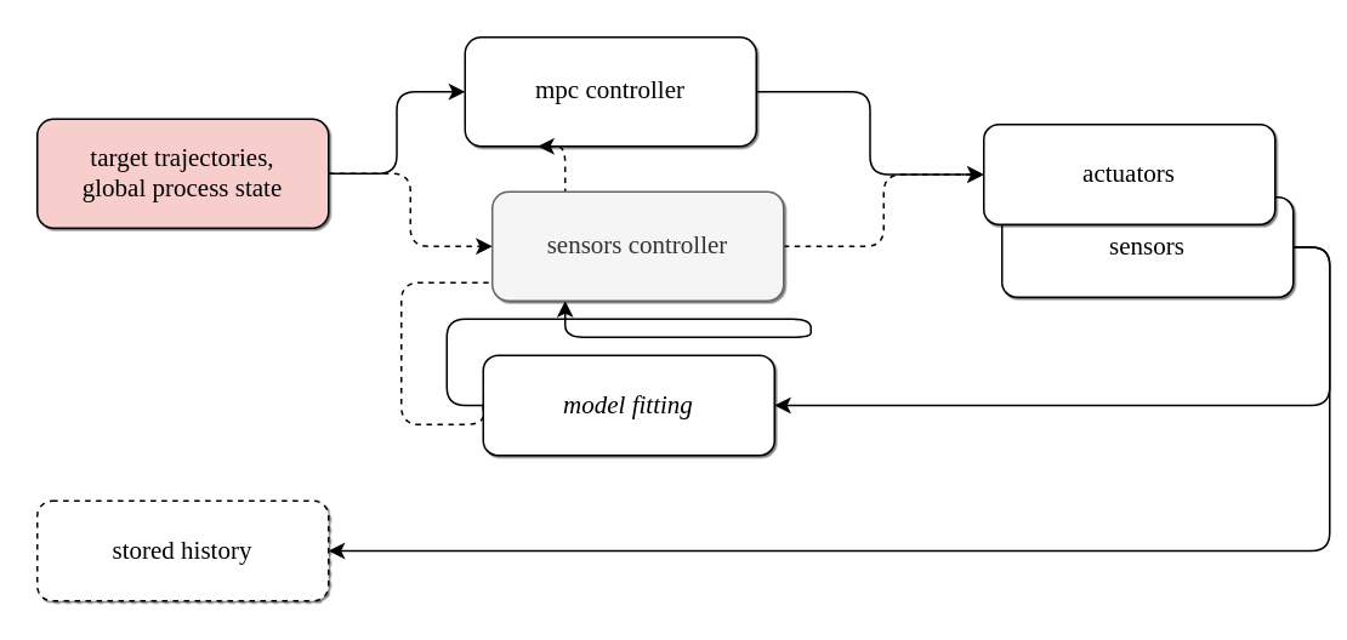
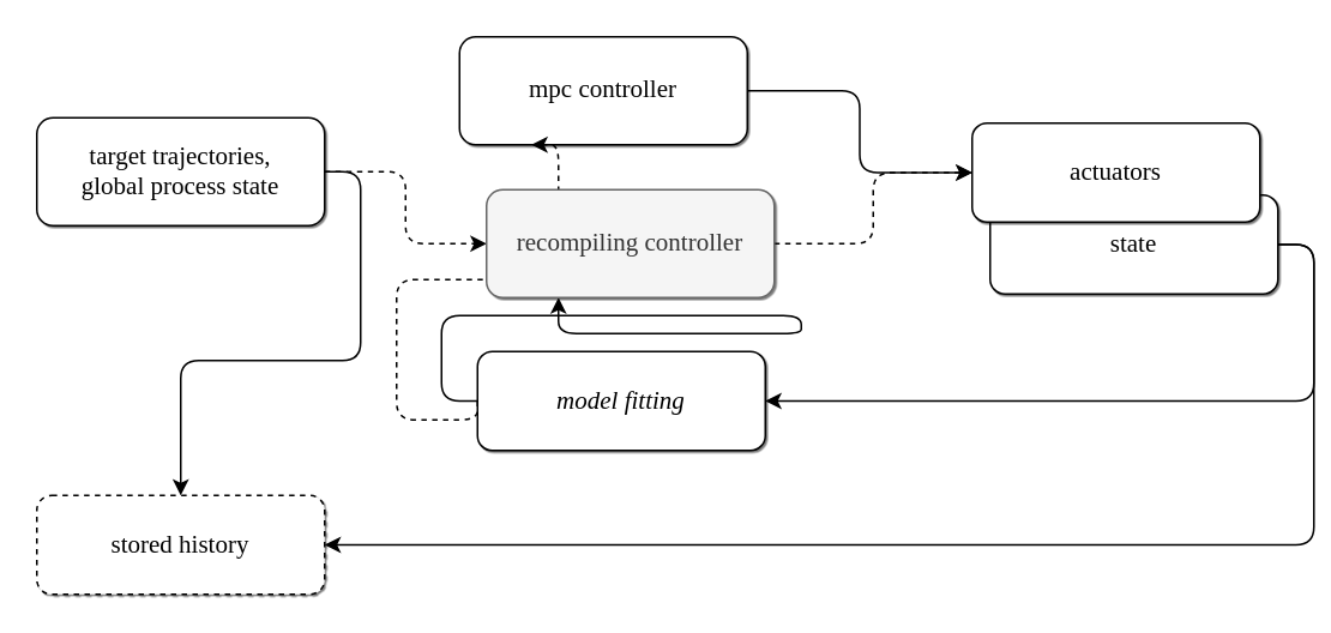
  <mxCell id="0" />
  <mxCell id="1" parent="0" />
  <mxCell id="2" style="edgeStyle=orthogonalEdgeStyle;rounded=1;orthogonalLoop=1;jettySize=auto;html=1;exitX=1;exitY=0.5;exitDx=0;exitDy=0;entryX=1;entryY=0.5;entryDx=0;entryDy=0;curved=0;" edge="1" parent="1" source="4" target="10"><mxGeometry relative="1" as="geometry" /></mxCell>
  <mxCell id="3" style="edgeStyle=orthogonalEdgeStyle;rounded=1;orthogonalLoop=1;jettySize=auto;html=1;exitX=1;exitY=0.5;exitDx=0;exitDy=0;entryX=1;entryY=0.5;entryDx=0;entryDy=0;curved=0;" edge="1" parent="1" source="4" target="16"><mxGeometry relative="1" as="geometry" /></mxCell>
- <mxCell id="4" value="sensors" style="rounded=1;whiteSpace=wrap;html=1;shadow=1;glass=0;strokeColor=default;align=center;verticalAlign=middle;shadowOffsetX=1;shadowOffsetY=1;shadowBlur=0;shadowOpacity=50;fontFamily=Times New Roman;fontSize=14;fontColor=default;fillColor=default;" vertex="1" parent="1"><mxGeometry x="550" y="108" width="160" height="55" as="geometry" /></mxCell>
+ <mxCell id="4" value="state" style="rounded=1;whiteSpace=wrap;html=1;shadow=1;glass=0;strokeColor=default;align=center;verticalAlign=middle;shadowOffsetX=1;shadowOffsetY=1;shadowBlur=0;shadowOpacity=50;fontFamily=Times New Roman;fontSize=14;fontColor=default;fillColor=default;" vertex="1" parent="1"><mxGeometry x="550" y="108" width="160" height="55" as="geometry" /></mxCell>
  <mxCell id="5" style="edgeStyle=orthogonalEdgeStyle;rounded=1;orthogonalLoop=1;jettySize=auto;html=1;exitX=1;exitY=0.5;exitDx=0;exitDy=0;entryX=0;entryY=0.5;entryDx=0;entryDy=0;curved=0;" edge="1" parent="1" source="6" target="7"><mxGeometry relative="1" as="geometry" /></mxCell>
  <mxCell id="6" value="mpc controller" style="rounded=1;whiteSpace=wrap;html=1;shadow=1;glass=0;shadowOpacity=50;shadowBlur=0;shadowOffsetX=1;shadowOffsetY=1;fontFamily=Times New Roman;fontSize=14;" parent="1" vertex="1"><mxGeometry x="255" y="20" width="160" height="60" as="geometry" /></mxCell>
  <mxCell id="7" value="actuators" style="rounded=1;whiteSpace=wrap;html=1;shadow=1;glass=0;strokeColor=default;align=center;verticalAlign=middle;shadowOffsetX=1;shadowOffsetY=1;shadowBlur=0;shadowOpacity=50;fontFamily=Times New Roman;fontSize=14;fontColor=default;fillColor=default;" vertex="1" parent="1"><mxGeometry x="540" y="68" width="160" height="55" as="geometry" /></mxCell>
  <mxCell id="8" style="edgeStyle=orthogonalEdgeStyle;rounded=1;orthogonalLoop=1;jettySize=auto;html=1;exitX=0;exitY=0.5;exitDx=0;exitDy=0;entryX=0.25;entryY=1;entryDx=0;entryDy=0;curved=0;" edge="1" parent="1" source="10" target="15"><mxGeometry relative="1" as="geometry" /></mxCell>
  <mxCell id="9" style="edgeStyle=orthogonalEdgeStyle;rounded=1;orthogonalLoop=1;jettySize=auto;html=1;exitX=0;exitY=0.5;exitDx=0;exitDy=0;entryX=0.25;entryY=1;entryDx=0;entryDy=0;curved=0;dashed=1;" edge="1" parent="1" source="10" target="6"><mxGeometry relative="1" as="geometry"><Array as="points"><mxPoint x="220" y="233" /><mxPoint x="220" y="155" /><mxPoint x="310" y="155" /></Array></mxGeometry></mxCell>
  <mxCell id="10" value="model fitting" style="rounded=1;whiteSpace=wrap;html=1;shadow=1;glass=0;strokeColor=default;align=center;verticalAlign=middle;shadowOffsetX=1;shadowOffsetY=1;shadowBlur=0;shadowOpacity=50;fontFamily=Times New Roman;fontSize=14;fontColor=default;fillColor=default;fontStyle=2" vertex="1" parent="1"><mxGeometry x="265" y="195" width="160" height="55" as="geometry" /></mxCell>
- <mxCell id="11" style="edgeStyle=orthogonalEdgeStyle;rounded=1;orthogonalLoop=1;jettySize=auto;html=1;exitX=1;exitY=0.5;exitDx=0;exitDy=0;curved=0;" edge="1" parent="1" source="13" target="6"><mxGeometry relative="1" as="geometry" /></mxCell>
+ <mxCell id="11" style="edgeStyle=orthogonalEdgeStyle;rounded=1;orthogonalLoop=1;jettySize=auto;html=1;exitX=1;exitY=0.5;exitDx=0;exitDy=0;curved=0;" edge="1" parent="1" source="13" target="16"><mxGeometry relative="1" as="geometry" /></mxCell>
  <mxCell id="12" style="edgeStyle=orthogonalEdgeStyle;rounded=1;orthogonalLoop=1;jettySize=auto;html=1;exitX=1;exitY=0.5;exitDx=0;exitDy=0;entryX=0;entryY=0.5;entryDx=0;entryDy=0;curved=0;dashed=1;" edge="1" parent="1" source="13" target="15"><mxGeometry relative="1" as="geometry" /></mxCell>
- <mxCell id="13" value="target trajectories,&lt;div style=&quot;font-size: 14px;&quot;&gt;global process state&lt;/div&gt;" style="rounded=1;whiteSpace=wrap;html=1;shadow=1;glass=0;shadowOpacity=50;shadowBlur=0;shadowOffsetX=1;shadowOffsetY=1;fontFamily=Times New Roman;fontSize=14;fillColor=#f8cecc;" vertex="1" parent="1"><mxGeometry x="20" y="65" width="160" height="60" as="geometry" /></mxCell>
+ <mxCell id="13" value="target trajectories,&lt;div style=&quot;font-size: 14px;&quot;&gt;global process state&lt;/div&gt;" style="rounded=1;whiteSpace=wrap;html=1;shadow=1;glass=0;shadowOpacity=50;shadowBlur=0;shadowOffsetX=1;shadowOffsetY=1;fontFamily=Times New Roman;fontSize=14;" vertex="1" parent="1"><mxGeometry x="20" y="65" width="160" height="60" as="geometry" /></mxCell>
  <mxCell id="14" style="edgeStyle=orthogonalEdgeStyle;rounded=1;orthogonalLoop=1;jettySize=auto;html=1;exitX=1;exitY=0.5;exitDx=0;exitDy=0;entryX=0;entryY=0.5;entryDx=0;entryDy=0;curved=0;dashed=1;" edge="1" parent="1" source="15" target="7"><mxGeometry relative="1" as="geometry" /></mxCell>
- <mxCell id="15" value="sensors controller" style="rounded=1;whiteSpace=wrap;html=1;shadow=1;glass=0;shadowOpacity=50;shadowBlur=0;shadowOffsetX=1;shadowOffsetY=1;fontFamily=Times New Roman;fontSize=14;fillColor=#f5f5f5;fontColor=#333333;strokeColor=#666666;" vertex="1" parent="1"><mxGeometry x="270" y="105" width="160" height="60" as="geometry" /></mxCell>
+ <mxCell id="15" value="recompiling controller" style="rounded=1;whiteSpace=wrap;html=1;shadow=1;glass=0;shadowOpacity=50;shadowBlur=0;shadowOffsetX=1;shadowOffsetY=1;fontFamily=Times New Roman;fontSize=14;fillColor=#f5f5f5;fontColor=#333333;strokeColor=#666666;" vertex="1" parent="1"><mxGeometry x="270" y="105" width="160" height="60" as="geometry" /></mxCell>
  <mxCell id="16" value="stored history" style="rounded=1;whiteSpace=wrap;html=1;shadow=1;glass=0;strokeColor=default;align=center;verticalAlign=middle;shadowOffsetX=1;shadowOffsetY=1;shadowBlur=0;shadowOpacity=50;fontFamily=Times New Roman;fontSize=14;fontColor=default;fillColor=default;dashed=1;" vertex="1" parent="1"><mxGeometry x="20" y="275" width="160" height="55" as="geometry" /></mxCell>
